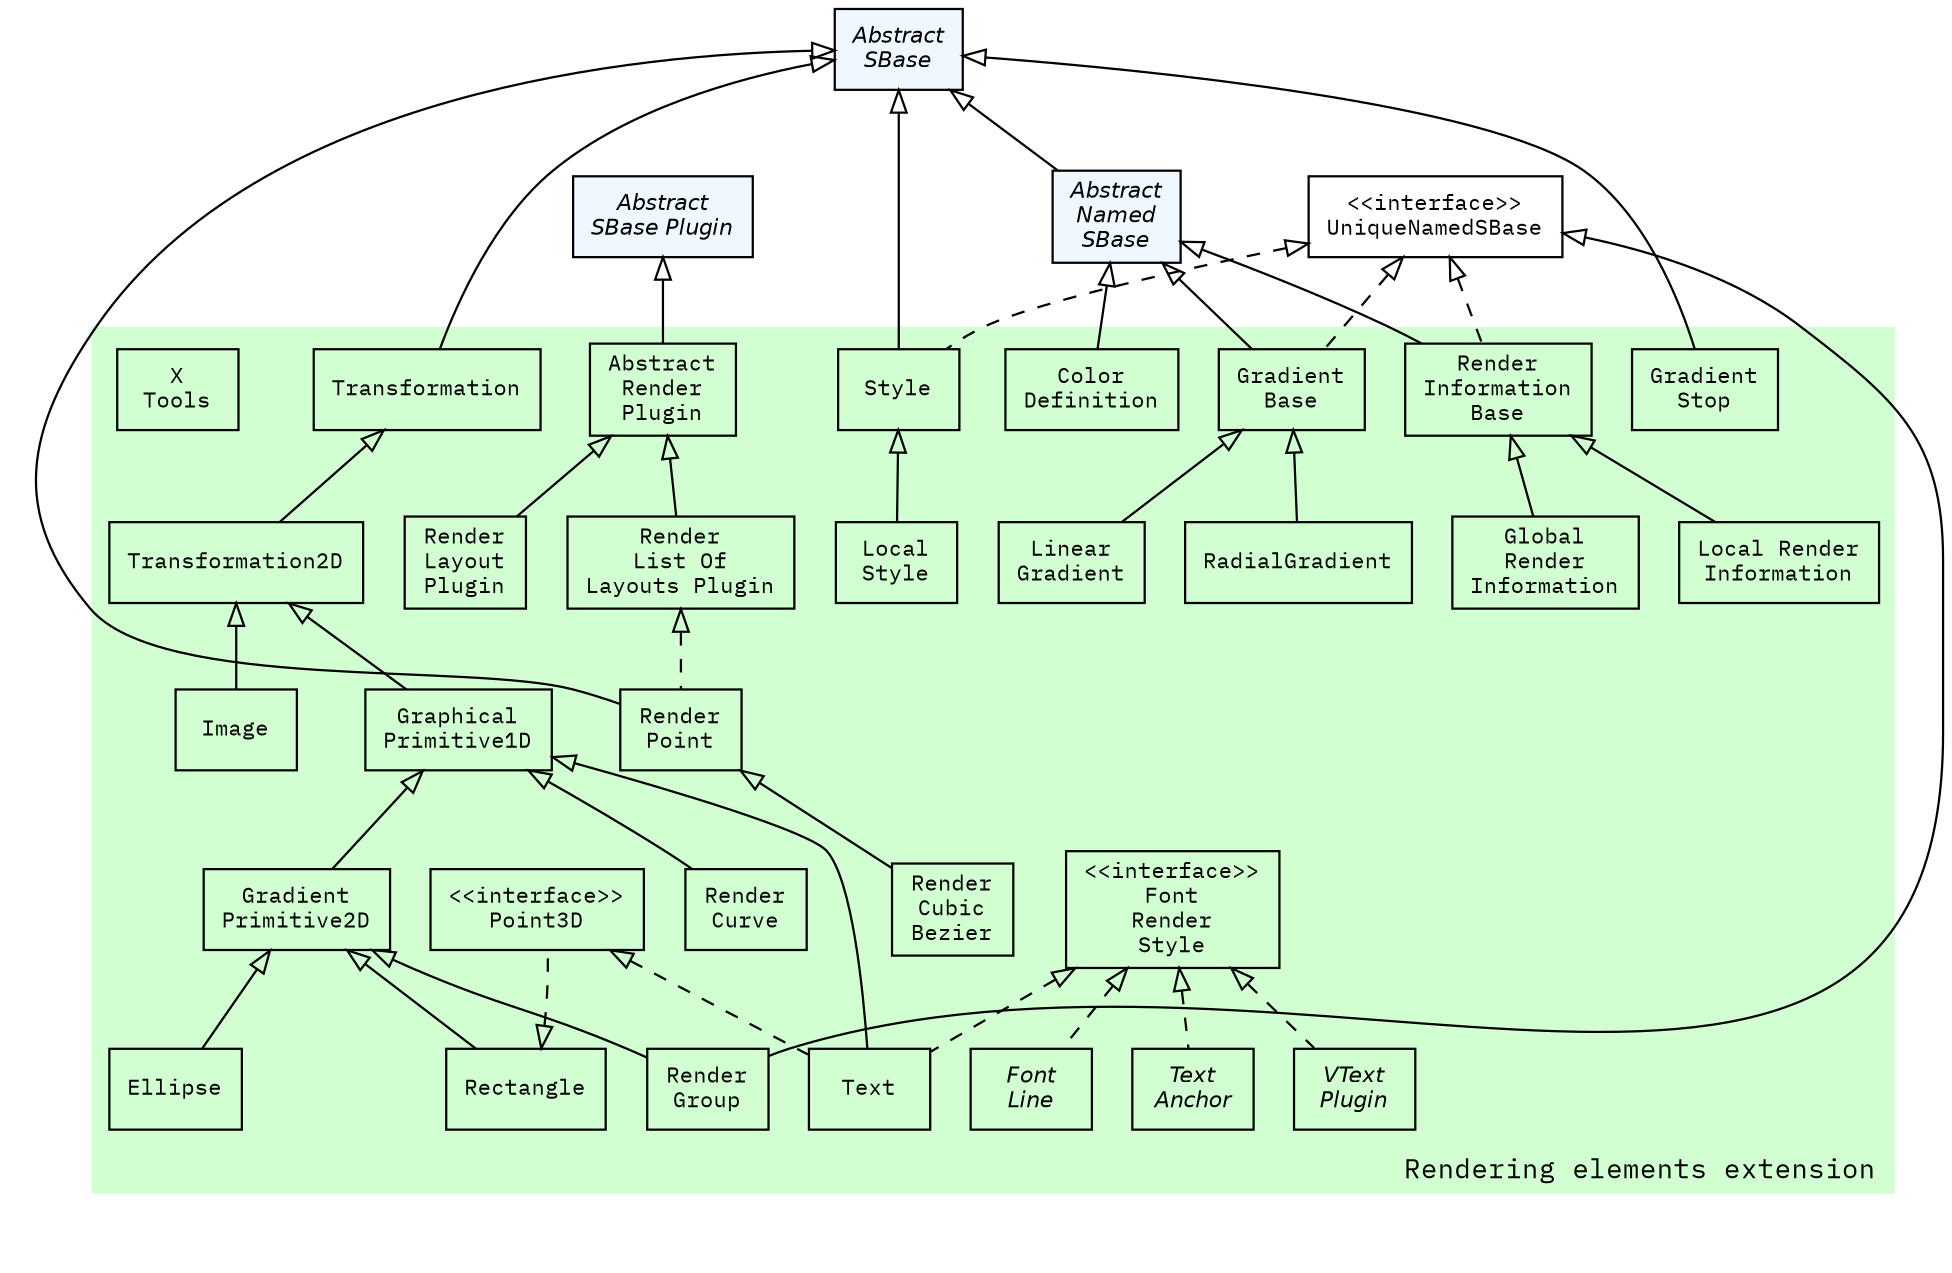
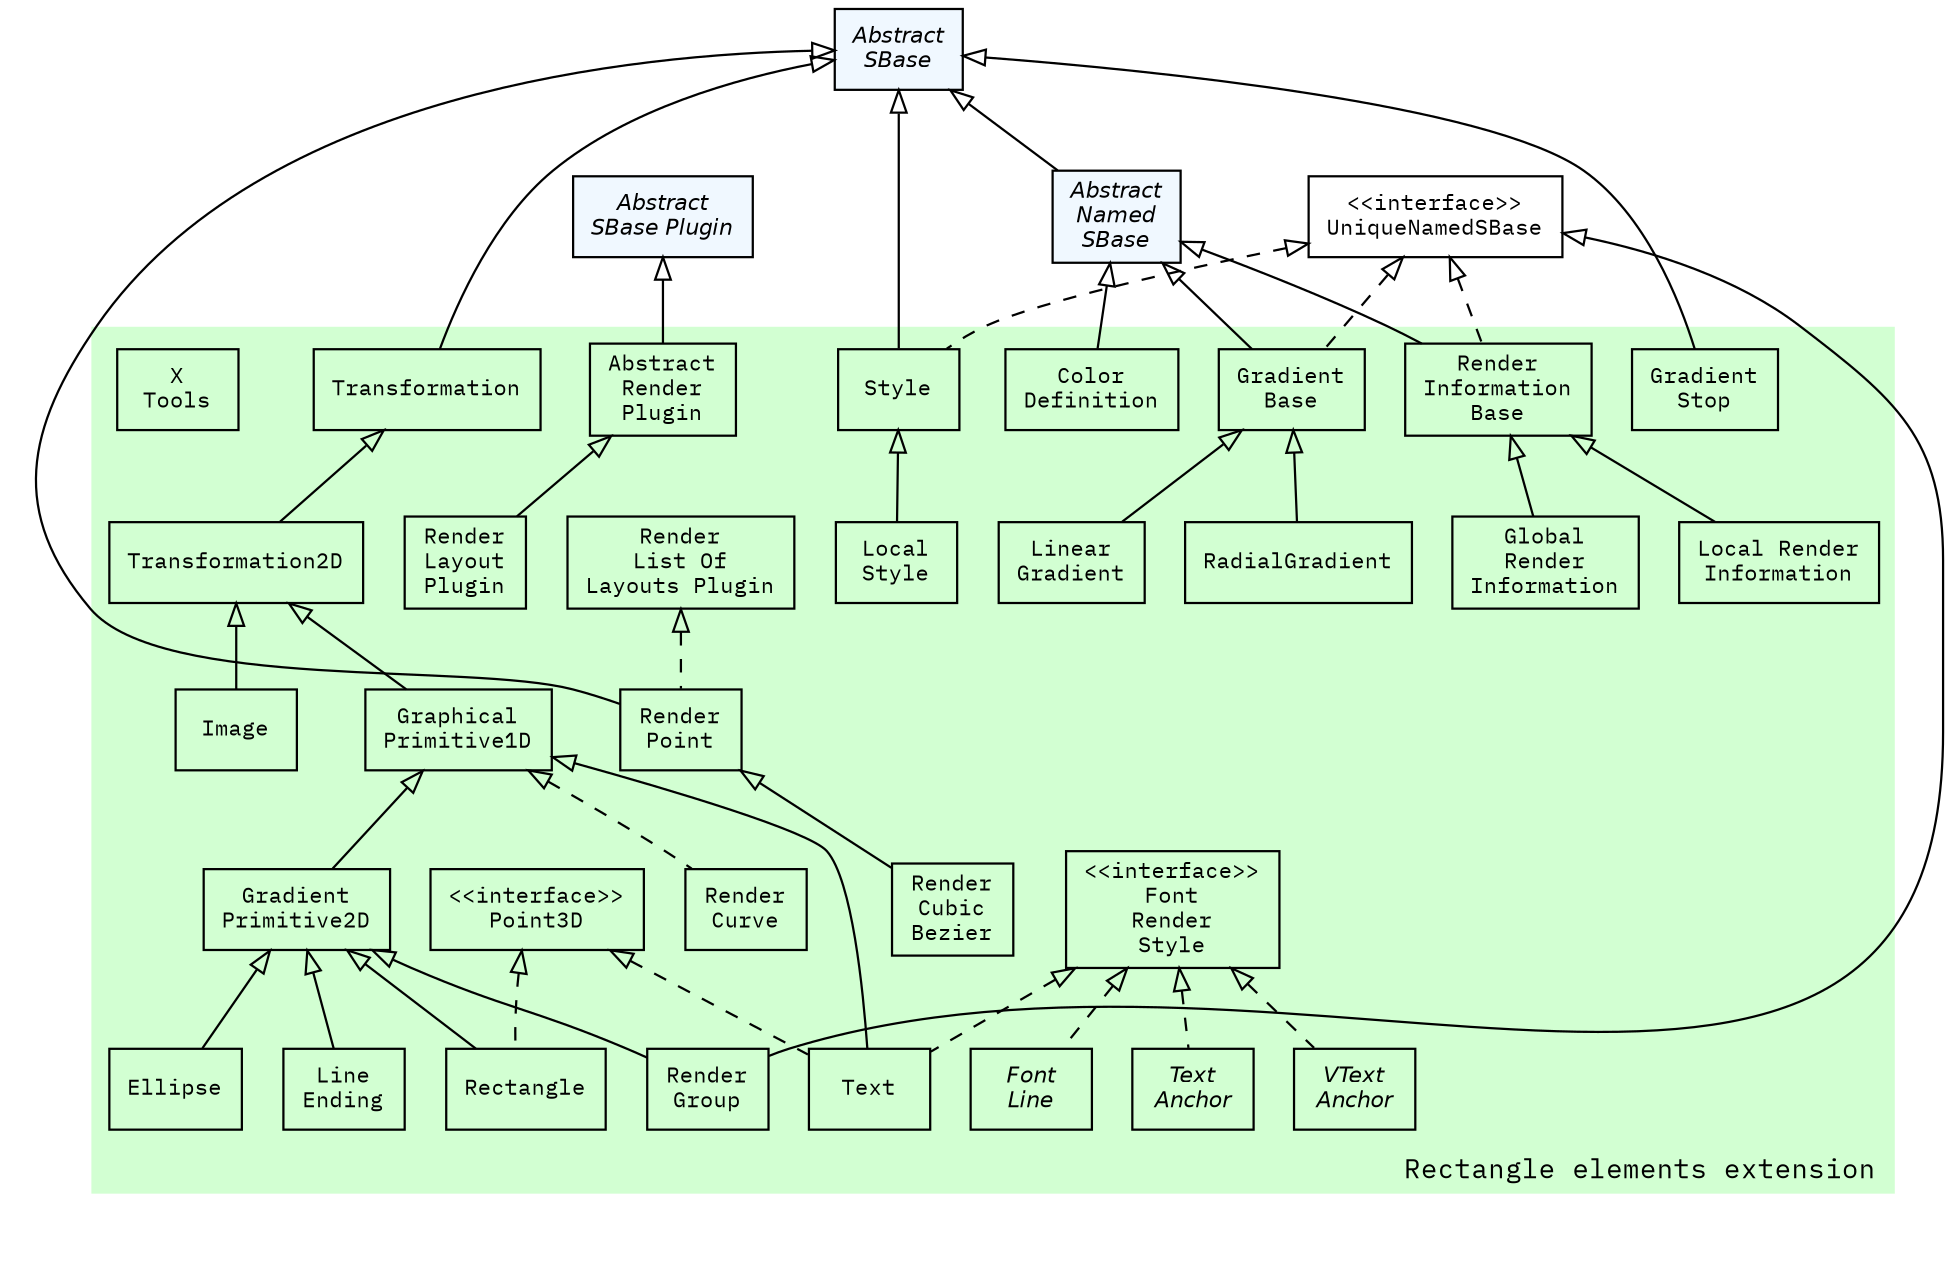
  strict digraph {
    fontname="IBM Plex Mono"
    nodesep=0.25
    ranksep=0.5
    node [fontname="IBM Plex Mono" fontsize=10 shape=box]
    edge [arrowtail=empty dir=back fontname="IBM Plex Mono" fontsize=10 labelfontname=Helvetica labelfontsize=10]
    n1 [label="<<interface>>\nFont\nRender\nStyle"]
    n2 [label=<<font face="Helvetica-Oblique">Font<br/>Line</font>>]
    n3 [label=<<font face="Helvetica-Oblique">Text<br/>Anchor</font>>]
-   n4 [label=<<font face="Helvetica-Oblique">VText<br/>Plugin</font>>]
+   n4 [label=<<font face="Helvetica-Oblique">VText<br/>Anchor</font>>]
    n5 [label=Text]
    n6 [label="<<interface>>\nPoint3D"]
    n7 [label=Rectangle]
    n8 [label="Render\nPoint"]
    n9 [label="Abstract\nRender\nPlugin"]
    n10 [label="Render\nLayout\nPlugin"]
    n11 [label="Render\nList Of\nLayouts Plugin"]
    n12 [label="Color\nDefinition"]
    n13 [label="Gradient\nPrimitive2D"]
    n14 [label=Ellipse]
+   n15 [label="Line\nEnding"]
    n16 [label="Render\nGroup"]
    n17 [label="Graphical\nPrimitive1D"]
    n18 [label="Render\nCurve"]
    n19 [label=Transformation2D]
    n20 [label=Image]
    n21 [label=Transformation]
    n22 [label="Render\nInformation\nBase"]
    n23 [label="Global\nRender\nInformation"]
    n24 [label="Local Render\nInformation"]
    n25 [label="Gradient\nBase"]
    n26 [label="Linear\nGradient"]
    n27 [label=RadialGradient]
    n28 [label="Gradient\nStop"]
    n29 [label="Local\nStyle"]
    n30 [label=Style]
    n31 [label="Render\nCubic\nBezier"]
    n32 [label="X\nTools"]
    n33 [label="<<interface>>\nUniqueNamedSBase"]
    n34 [fillcolor="#F0F8FF" label=<<font face="Helvetica-Oblique">Abstract<br/>SBase Plugin</font>> style=filled]
    n35 [fillcolor="#F0F8FF" label=<<font face="Helvetica-Oblique">Abstract<br/>SBase</font>> style=filled]
    n36 [fillcolor="#F0F8FF" label=<<font face="Helvetica-Oblique">Abstract<br/>Named<br/>SBase</font>> style=filled]
    subgraph cluster_1 {
      color="#ffffff"
      fillcolor="#d2ffd2"
      fontsize=12
-     label="Rendering elements extension"
+     label="Rectangle elements extension"
      labeljust=r
      labelloc=b
      style=filled
      n1
      n2
      n3
      n4
      n5
      n6
      n7
      n8
      n9
      n10
      n11
      n12
      n13
      n14
+     n15
      n16
      n17
      n18
      n19
      n20
      n21
      n22
      n23
      n24
      n25
      n26
      n27
      n28
      n29
      n30
      n31
      n32
    }
    n1 -> n2 [style=dashed]
    n1 -> n3 [style=dashed]
    n1 -> n4 [style=dashed]
    n1 -> n5 [style=dashed]
    n6 -> n5 [style=dashed]
-   n7 -> n6 [style=dashed]
+   n6 -> n7 [style=dashed]
    n8 -> n31
    n9 -> n10
-   n9 -> n11
    n11 -> n8 [style=dashed]
    n13 -> n7
    n13 -> n14
+   n13 -> n15
    n13 -> n16
    n17 -> n5
    n17 -> n13
-   n17 -> n18
+   n17 -> n18 [style=dashed]
    n19 -> n17
    n19 -> n20
    n21 -> n19
    n22 -> n23
    n22 -> n24
    n25 -> n26
    n25 -> n27
    n30 -> n29
    n33 -> n16 [style=solid]
    n33 -> n22 [style=dashed]
    n33 -> n25 [style=dashed]
    n33 -> n30 [style=dashed]
    n34 -> n9
    n35 -> n8
    n35 -> n21
    n35 -> n28
    n35 -> n30
    n35 -> n36
    n36 -> n12
    n36 -> n22
    n36 -> n25
  }
